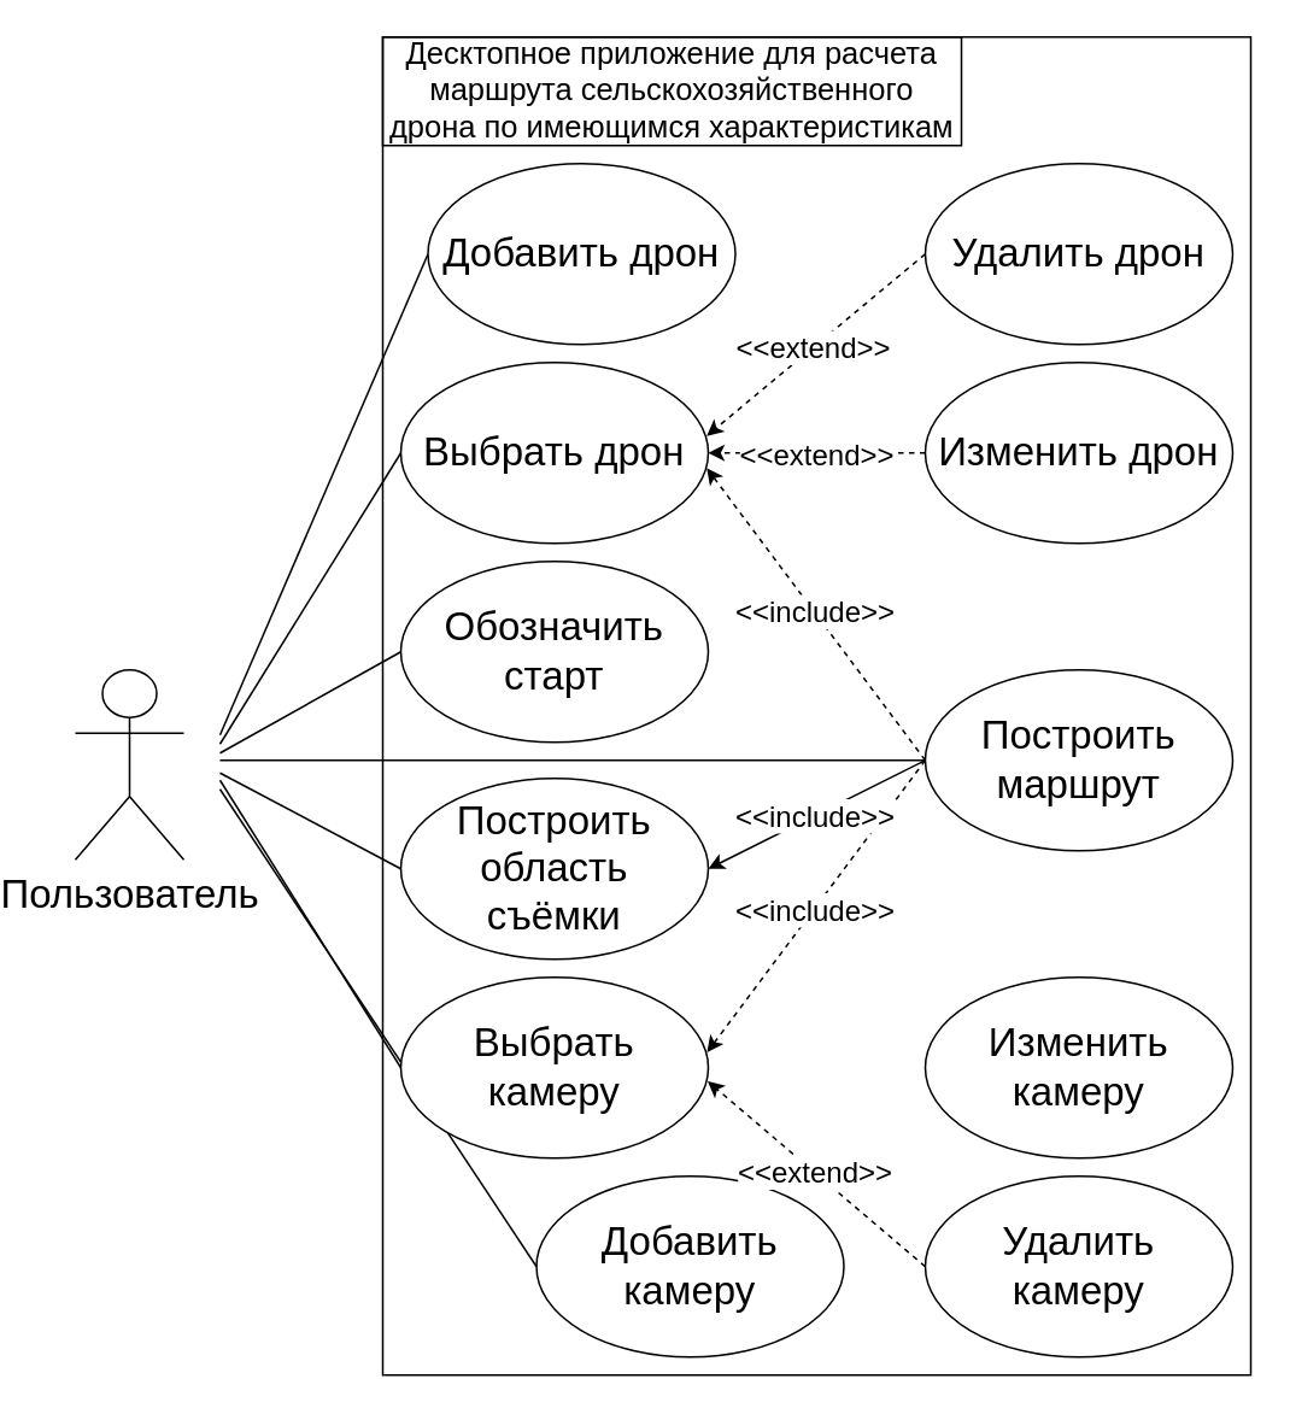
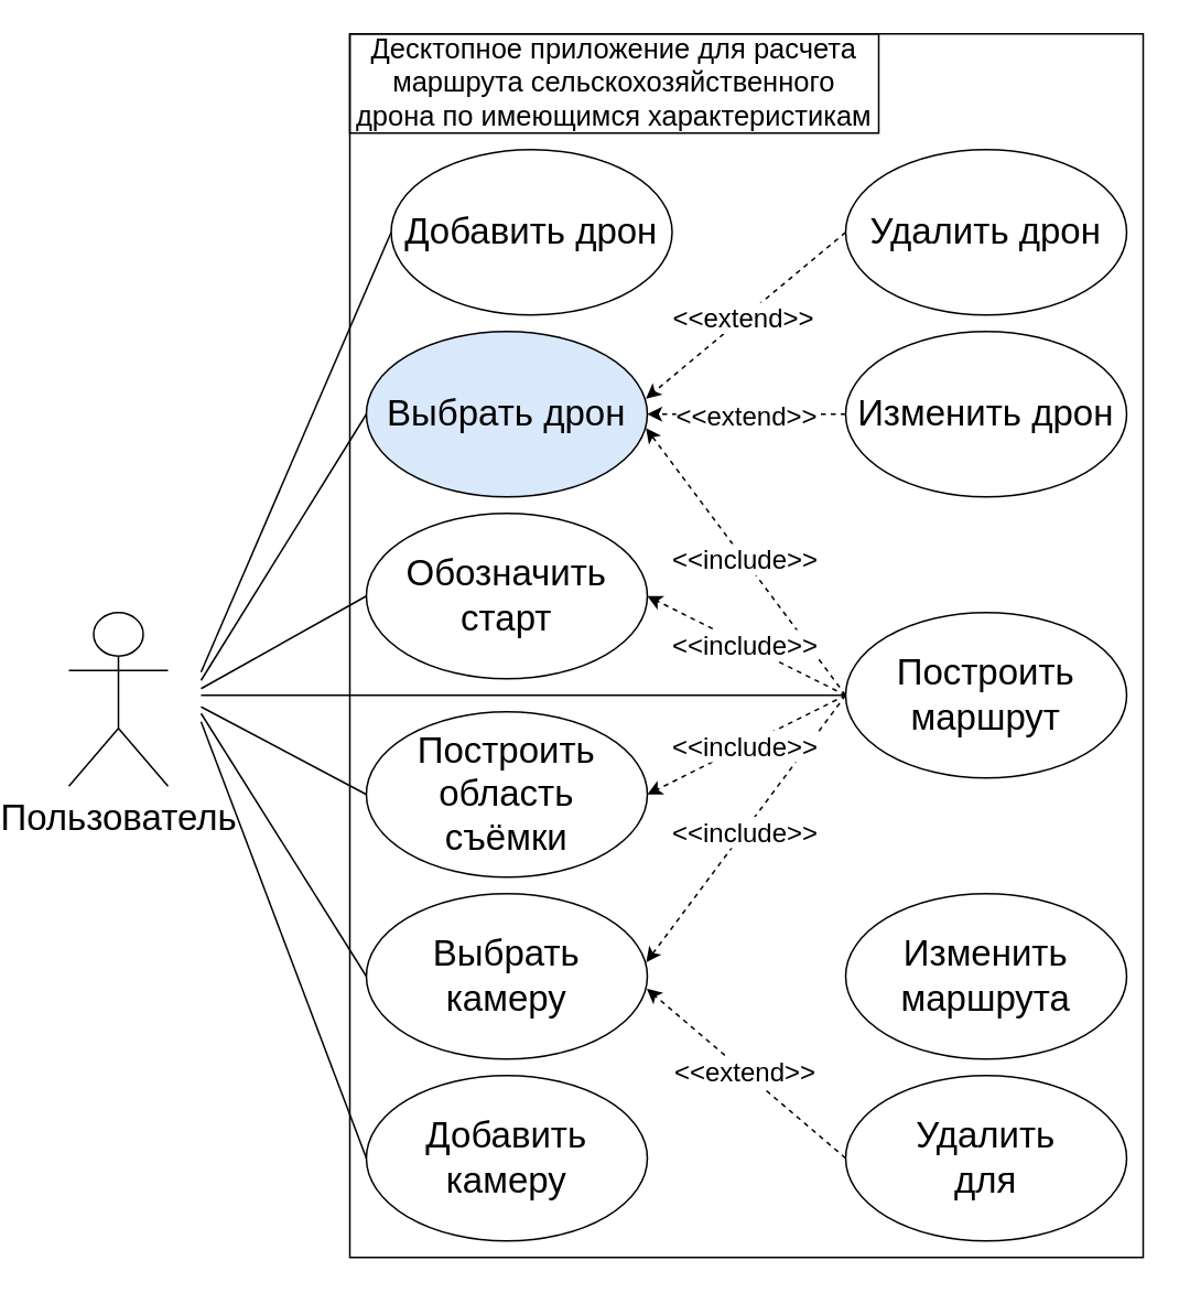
  <mxCell id="0" style=";html=1;" />
  <mxCell id="1" style=";html=1;" parent="0" />
  <mxCell id="2" value="" style="rounded=0;whiteSpace=wrap;html=1;fillColor=none;" parent="1" vertex="1"><mxGeometry x="190" width="480" height="740" as="geometry" y="20" /></mxCell>
  <mxCell id="3" style="edgeStyle=orthogonalEdgeStyle;rounded=0;html=1;jettySize=auto;orthogonalLoop=1;endArrow=circlePlus;endFill=0;" parent="1" edge="1"><mxGeometry relative="1" as="geometry"><Array as="points"><mxPoint x="447" y="505" /><mxPoint x="487" y="505" /></Array><mxPoint x="447" y="555" as="sourcePoint" /></mxGeometry></mxCell>
- <mxCell id="4" value="&lt;font style=&quot;font-size: 22px;&quot;&gt;Добавить камеру&lt;/font&gt;" style="ellipse;whiteSpace=wrap;html=1;" parent="1" vertex="1"><mxGeometry x="275" y="650" width="170" height="100" as="geometry" /></mxCell>
+ <mxCell id="4" value="&lt;font style=&quot;font-size: 22px;&quot;&gt;Добавить камеру&lt;/font&gt;" style="ellipse;whiteSpace=wrap;html=1;" parent="1" vertex="1"><mxGeometry x="200" y="650" width="170" height="100" as="geometry" /></mxCell>
  <mxCell id="5" value="&lt;font style=&quot;font-size: 22px;&quot;&gt;Добавить дрон&lt;/font&gt;" style="ellipse;whiteSpace=wrap;html=1;" parent="1" vertex="1"><mxGeometry x="215" y="90" width="170" height="100" as="geometry" /></mxCell>
  <mxCell id="6" value="&lt;font style=&quot;font-size: 22px;&quot;&gt;Построить маршрут&lt;/font&gt;" style="ellipse;whiteSpace=wrap;html=1;" parent="1" vertex="1"><mxGeometry x="490" y="370" width="170" height="100" as="geometry" /></mxCell>
- <mxCell id="7" value="&lt;font style=&quot;font-size: 22px;&quot;&gt;Изменить камеру&lt;/font&gt;" style="ellipse;whiteSpace=wrap;html=1;" parent="1" vertex="1"><mxGeometry x="490" y="540" width="170" height="100" as="geometry" /></mxCell>
- <mxCell id="8" value="&lt;div&gt;&lt;font style=&quot;font-size: 22px;&quot;&gt;Удалить&lt;/font&gt;&lt;/div&gt;&lt;div&gt;&lt;font style=&quot;font-size: 22px;&quot;&gt;камеру&lt;/font&gt;&lt;/div&gt;" style="ellipse;whiteSpace=wrap;html=1;" parent="1" vertex="1"><mxGeometry x="490" y="650" width="170" height="100" as="geometry" /></mxCell>
+ <mxCell id="7" value="&lt;font style=&quot;font-size: 22px;&quot;&gt;Изменить маршрута&lt;/font&gt;" style="ellipse;whiteSpace=wrap;html=1;" parent="1" vertex="1"><mxGeometry x="490" y="540" width="170" height="100" as="geometry" /></mxCell>
+ <mxCell id="8" value="&lt;div&gt;&lt;font style=&quot;font-size: 22px;&quot;&gt;Удалить&lt;/font&gt;&lt;/div&gt;&lt;div&gt;&lt;font style=&quot;font-size: 22px;&quot;&gt;для&lt;/font&gt;&lt;/div&gt;" style="ellipse;whiteSpace=wrap;html=1;" parent="1" vertex="1"><mxGeometry x="490" y="650" width="170" height="100" as="geometry" /></mxCell>
  <mxCell id="9" value="" style="endArrow=none;html=1;rounded=0;strokeWidth=1;entryX=0;entryY=0.5;entryDx=0;entryDy=0;" parent="1" target="5" edge="1"><mxGeometry width="50" height="50" relative="1" as="geometry"><mxPoint x="100" y="406" as="sourcePoint" /><mxPoint x="-100" y="421" as="targetPoint" /></mxGeometry></mxCell>
  <mxCell id="10" value="" style="endArrow=none;html=1;rounded=0;strokeWidth=1;entryX=0;entryY=0.5;entryDx=0;entryDy=0;" parent="1" target="13" edge="1"><mxGeometry width="50" height="50" relative="1" as="geometry"><mxPoint x="100" y="431" as="sourcePoint" /><mxPoint x="-120" y="421" as="targetPoint" /></mxGeometry></mxCell>
  <mxCell id="11" value="" style="endArrow=none;html=1;rounded=0;strokeWidth=1;entryX=0;entryY=0.5;entryDx=0;entryDy=0;" parent="1" target="4" edge="1"><mxGeometry width="50" height="50" relative="1" as="geometry"><mxPoint x="100" y="436" as="sourcePoint" /><mxPoint x="-20" y="811" as="targetPoint" /></mxGeometry></mxCell>
  <mxCell id="12" value="&lt;font style=&quot;font-size: 17px;&quot;&gt;Десктопное приложение для расчета маршрута сельскохозяйственного дрона по имеющимся характеристикам&lt;/font&gt;" style="rounded=0;whiteSpace=wrap;html=1;fillColor=none;" parent="1" vertex="1"><mxGeometry x="190" width="320" height="60" as="geometry" y="20" /></mxCell>
  <mxCell id="13" value="&lt;div&gt;&lt;font style=&quot;font-size: 22px;&quot;&gt;Выбрать&lt;/font&gt;&lt;/div&gt;&lt;div&gt;&lt;font style=&quot;font-size: 22px;&quot;&gt;камеру&lt;/font&gt;&lt;/div&gt;" style="ellipse;whiteSpace=wrap;html=1;" parent="1" vertex="1"><mxGeometry x="200" y="540" width="170" height="100" as="geometry" /></mxCell>
  <mxCell id="14" value="" style="endArrow=classic;dashed=1;html=1;rounded=0;entryX=0.998;entryY=0.575;entryDx=0;entryDy=0;verticalAlign=bottom;strokeWidth=1;startArrow=none;startFill=0;endFill=1;exitX=0;exitY=0.5;exitDx=0;exitDy=0;entryPerimeter=0;" parent="1" source="8" target="13" edge="1"><mxGeometry width="50" height="50" relative="1" as="geometry"><mxPoint x="551.17" y="591" as="sourcePoint" /><mxPoint x="361.17" y="651" as="targetPoint" /><Array as="points" /></mxGeometry></mxCell>
  <mxCell id="15" value="&lt;font style=&quot;font-size: 16px;&quot;&gt;&amp;lt;&amp;lt;extend&amp;gt;&amp;gt;&lt;/font&gt;" style="edgeLabel;html=1;align=center;verticalAlign=middle;resizable=0;points=[];" parent="14" vertex="1" connectable="0"><mxGeometry x="0.024" relative="1" as="geometry"><mxPoint as="offset" /></mxGeometry></mxCell>
  <mxCell id="16" value="" style="endArrow=none;html=1;rounded=0;strokeWidth=1;entryX=0;entryY=0.5;entryDx=0;entryDy=0;" parent="1" target="22" edge="1"><mxGeometry width="50" height="50" relative="1" as="geometry"><mxPoint x="100" y="411" as="sourcePoint" /><mxPoint x="120" y="351" as="targetPoint" /></mxGeometry></mxCell>
  <mxCell id="17" value="" style="endArrow=classic;dashed=1;html=1;rounded=0;verticalAlign=bottom;strokeWidth=1;startArrow=none;startFill=0;endFill=1;exitX=0;exitY=0.5;exitDx=0;exitDy=0;entryX=0.995;entryY=0.584;entryDx=0;entryDy=0;entryPerimeter=0;" parent="1" source="6" target="22" edge="1"><mxGeometry width="50" height="50" relative="1" as="geometry"><mxPoint x="186.5" y="721" as="sourcePoint" /><mxPoint x="400" y="281" as="targetPoint" /><Array as="points" /></mxGeometry></mxCell>
  <mxCell id="18" value="&lt;font style=&quot;font-size: 16px;&quot;&gt;&amp;lt;&amp;lt;include&amp;gt;&amp;gt;&lt;/font&gt;" style="edgeLabel;html=1;align=center;verticalAlign=middle;resizable=0;points=[];" parent="17" vertex="1" connectable="0"><mxGeometry x="0.024" relative="1" as="geometry"><mxPoint as="offset" /></mxGeometry></mxCell>
  <mxCell id="19" value="&lt;font style=&quot;font-size: 22px;&quot;&gt;Пользователь&lt;/font&gt;" style="shape=umlActor;verticalLabelPosition=bottom;verticalAlign=top;html=1;outlineConnect=0;" parent="1" vertex="1"><mxGeometry x="20" y="370" width="60" height="105" as="geometry" /></mxCell>
  <mxCell id="20" value="&lt;font style=&quot;font-size: 22px;&quot;&gt;Удалить дрон&lt;/font&gt;" style="ellipse;whiteSpace=wrap;html=1;" parent="1" vertex="1"><mxGeometry x="490" y="90" width="170" height="100" as="geometry" /></mxCell>
  <mxCell id="21" value="&lt;font style=&quot;font-size: 22px;&quot;&gt;Изменить дрон&lt;/font&gt;" style="ellipse;whiteSpace=wrap;html=1;" parent="1" vertex="1"><mxGeometry x="490" y="200" width="170" height="100" as="geometry" /></mxCell>
- <mxCell id="22" value="&lt;font style=&quot;font-size: 22px;&quot;&gt;Выбрать дрон&lt;/font&gt;" style="ellipse;whiteSpace=wrap;html=1;" parent="1" vertex="1"><mxGeometry x="200" y="200" width="170" height="100" as="geometry" /></mxCell>
+ <mxCell id="22" value="&lt;font style=&quot;font-size: 22px;&quot;&gt;Выбрать дрон&lt;/font&gt;" style="ellipse;whiteSpace=wrap;html=1;fillColor=#dae8fc;" parent="1" vertex="1"><mxGeometry x="200" y="200" width="170" height="100" as="geometry" /></mxCell>
  <mxCell id="23" value="" style="endArrow=classic;dashed=1;html=1;rounded=0;entryX=0.995;entryY=0.406;entryDx=0;entryDy=0;verticalAlign=bottom;strokeWidth=1;startArrow=none;startFill=0;endFill=1;exitX=0;exitY=0.5;exitDx=0;exitDy=0;entryPerimeter=0;" parent="1" source="20" target="22" edge="1"><mxGeometry width="50" height="50" relative="1" as="geometry"><mxPoint x="401.17" y="101" as="sourcePoint" /><mxPoint x="551.17" y="71" as="targetPoint" /><Array as="points" /></mxGeometry></mxCell>
  <mxCell id="24" value="&lt;font style=&quot;font-size: 16px;&quot;&gt;&amp;lt;&amp;lt;extend&amp;gt;&amp;gt;&lt;/font&gt;" style="edgeLabel;html=1;align=center;verticalAlign=middle;resizable=0;points=[];" parent="23" vertex="1" connectable="0"><mxGeometry x="0.024" relative="1" as="geometry"><mxPoint as="offset" /></mxGeometry></mxCell>
  <mxCell id="25" value="" style="endArrow=classic;dashed=1;html=1;rounded=0;entryX=1;entryY=0.5;entryDx=0;entryDy=0;verticalAlign=bottom;strokeWidth=1;startArrow=none;startFill=0;endFill=1;exitX=0;exitY=0.5;exitDx=0;exitDy=0;" parent="1" source="21" target="22" edge="1"><mxGeometry width="50" height="50" relative="1" as="geometry"><mxPoint x="551.17" y="151" as="sourcePoint" /><mxPoint x="361.17" y="211" as="targetPoint" /><Array as="points" /></mxGeometry></mxCell>
  <mxCell id="26" value="&lt;font style=&quot;font-size: 16px;&quot;&gt;&amp;lt;&amp;lt;extend&amp;gt;&amp;gt;&lt;/font&gt;" style="edgeLabel;html=1;align=center;verticalAlign=middle;resizable=0;points=[];" parent="25" vertex="1" connectable="0"><mxGeometry x="0.024" relative="1" as="geometry"><mxPoint as="offset" /></mxGeometry></mxCell>
  <mxCell id="27" value="&lt;font style=&quot;font-size: 22px;&quot;&gt;Обозначить старт&lt;/font&gt;" style="ellipse;whiteSpace=wrap;html=1;" parent="1" vertex="1"><mxGeometry x="200" y="310" width="170" height="100" as="geometry" /></mxCell>
  <mxCell id="28" value="&lt;div style=&quot;font-size: 22px;&quot;&gt;&lt;font style=&quot;font-size: 22px;&quot;&gt;Построить область &lt;br&gt;&lt;/font&gt;&lt;/div&gt;&lt;div style=&quot;font-size: 22px;&quot;&gt;&lt;font style=&quot;font-size: 22px;&quot;&gt;съёмки&lt;br&gt;&lt;/font&gt;&lt;/div&gt;" style="ellipse;whiteSpace=wrap;html=1;" parent="1" vertex="1"><mxGeometry x="200" y="430" width="170" height="100" as="geometry" /></mxCell>
  <mxCell id="29" value="" style="endArrow=classic;dashed=1;html=1;rounded=0;verticalAlign=bottom;strokeWidth=1;startArrow=none;startFill=0;endFill=1;exitX=0;exitY=0.5;exitDx=0;exitDy=0;entryX=0.996;entryY=0.415;entryDx=0;entryDy=0;entryPerimeter=0;" parent="1" source="6" target="13" edge="1"><mxGeometry width="50" height="50" relative="1" as="geometry"><mxPoint x="590" y="411" as="sourcePoint" /><mxPoint x="370" y="590" as="targetPoint" /><Array as="points" /></mxGeometry></mxCell>
  <mxCell id="30" value="&lt;font style=&quot;font-size: 16px;&quot;&gt;&amp;lt;&amp;lt;include&amp;gt;&amp;gt;&lt;/font&gt;" style="edgeLabel;html=1;align=center;verticalAlign=middle;resizable=0;points=[];" parent="29" vertex="1" connectable="0"><mxGeometry x="0.024" relative="1" as="geometry"><mxPoint as="offset" /></mxGeometry></mxCell>
- <mxCell id="31" value="" style="endArrow=classic;dashed=0;html=1;rounded=0;verticalAlign=bottom;strokeWidth=1;startArrow=none;startFill=0;endFill=1;entryX=1;entryY=0.5;entryDx=0;entryDy=0;exitX=0;exitY=0.5;exitDx=0;exitDy=0;" parent="1" source="6" target="28" edge="1"><mxGeometry width="50" height="50" relative="1" as="geometry"><mxPoint x="800" y="331" as="sourcePoint" /><mxPoint x="420" y="651" as="targetPoint" /><Array as="points" /></mxGeometry></mxCell>
+ <mxCell id="31" value="" style="endArrow=classic;dashed=1;html=1;rounded=0;verticalAlign=bottom;strokeWidth=1;startArrow=none;startFill=0;endFill=1;entryX=1;entryY=0.5;entryDx=0;entryDy=0;exitX=0;exitY=0.5;exitDx=0;exitDy=0;" parent="1" source="6" target="28" edge="1"><mxGeometry width="50" height="50" relative="1" as="geometry"><mxPoint x="800" y="331" as="sourcePoint" /><mxPoint x="420" y="651" as="targetPoint" /><Array as="points" /></mxGeometry></mxCell>
  <mxCell id="32" value="&lt;font style=&quot;font-size: 16px;&quot;&gt;&amp;lt;&amp;lt;include&amp;gt;&amp;gt;&lt;/font&gt;" style="edgeLabel;html=1;align=center;verticalAlign=middle;resizable=0;points=[];" parent="31" vertex="1" connectable="0"><mxGeometry x="0.024" relative="1" as="geometry"><mxPoint as="offset" /></mxGeometry></mxCell>
  <mxCell id="33" value="" style="endArrow=none;html=1;rounded=0;strokeWidth=1;entryX=0;entryY=0.5;entryDx=0;entryDy=0;" parent="1" target="27" edge="1"><mxGeometry width="50" height="50" relative="1" as="geometry"><mxPoint x="100" y="416" as="sourcePoint" /><mxPoint x="110" y="575" as="targetPoint" /></mxGeometry></mxCell>
  <mxCell id="34" value="" style="endArrow=none;html=1;rounded=0;strokeWidth=1;entryX=0;entryY=0.5;entryDx=0;entryDy=0;" parent="1" target="28" edge="1"><mxGeometry width="50" height="50" relative="1" as="geometry"><mxPoint x="100" y="427" as="sourcePoint" /><mxPoint x="360" y="841" as="targetPoint" /></mxGeometry></mxCell>
+ <mxCell id="35" value="" style="endArrow=classic;dashed=1;html=1;rounded=0;verticalAlign=bottom;strokeWidth=1;startArrow=none;startFill=0;endFill=1;entryX=1;entryY=0.5;entryDx=0;entryDy=0;exitX=0;exitY=0.5;exitDx=0;exitDy=0;" parent="1" source="6" target="27" edge="1"><mxGeometry width="50" height="50" relative="1" as="geometry"><mxPoint x="480" y="421" as="sourcePoint" /><mxPoint x="150" y="221" as="targetPoint" /><Array as="points" /></mxGeometry></mxCell>
+ <mxCell id="36" value="&lt;font style=&quot;font-size: 16px;&quot;&gt;&amp;lt;&amp;lt;include&amp;gt;&amp;gt;&lt;/font&gt;" style="edgeLabel;html=1;align=center;verticalAlign=middle;resizable=0;points=[];" parent="35" vertex="1" connectable="0"><mxGeometry x="0.024" relative="1" as="geometry"><mxPoint as="offset" /></mxGeometry></mxCell>
  <mxCell id="37" value="" style="endArrow=none;html=1;rounded=0;strokeWidth=1;entryX=0;entryY=0.5;entryDx=0;entryDy=0;" parent="1" target="6" edge="1"><mxGeometry width="50" height="50" relative="1" as="geometry"><mxPoint x="100" y="420" as="sourcePoint" /><mxPoint x="441" y="451" as="targetPoint" /></mxGeometry></mxCell>
